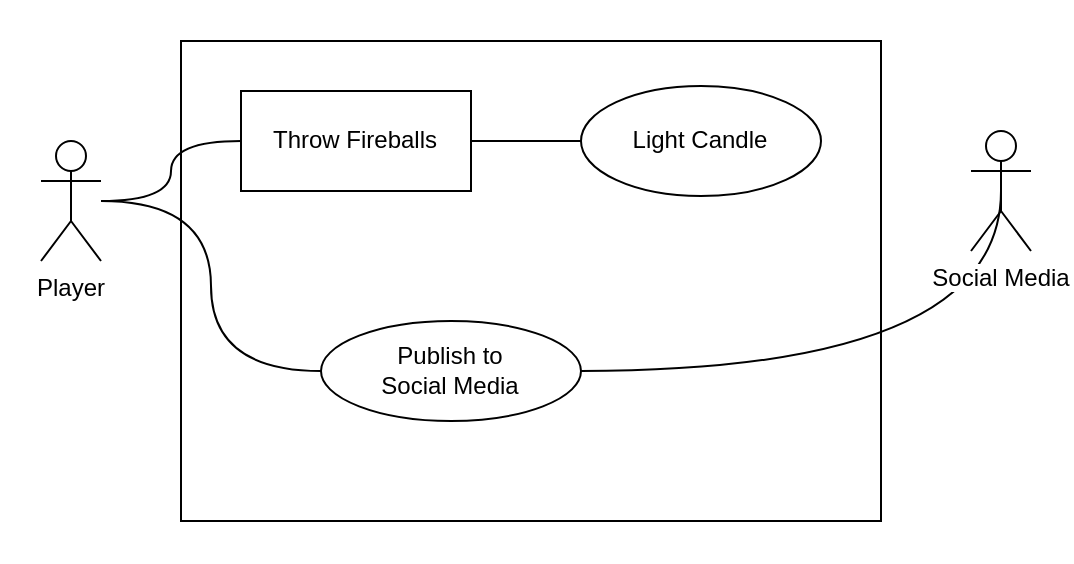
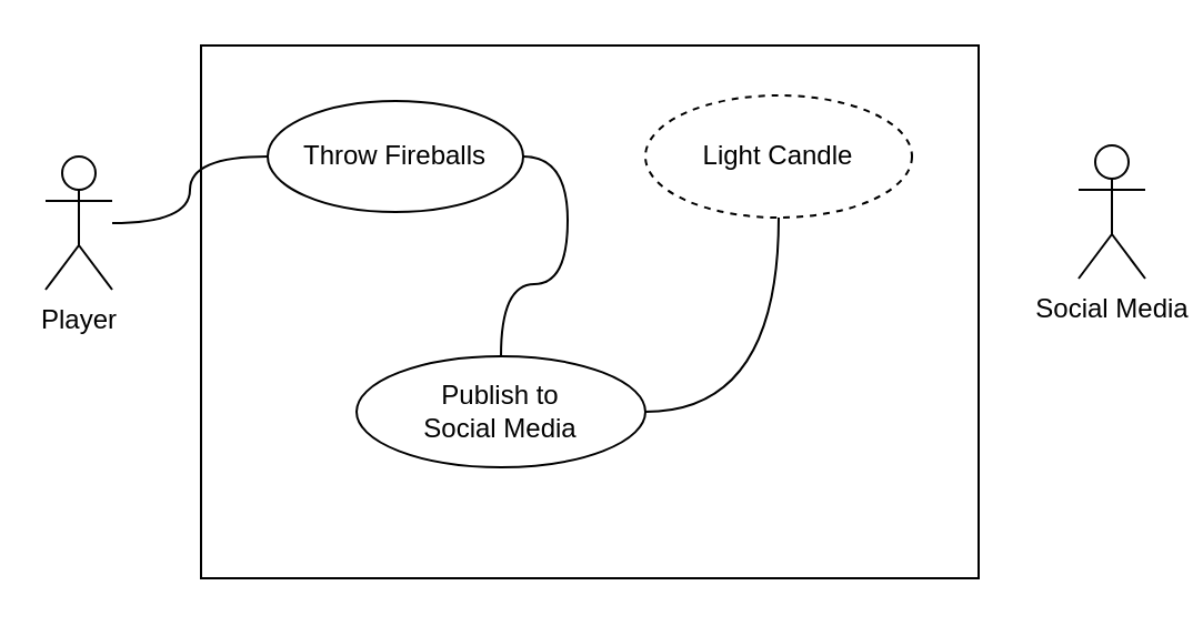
  <mxCell id="0" />
  <mxCell id="1" parent="0" />
  <mxCell id="2" value="" style="rounded=0;whiteSpace=wrap;html=1;fillColor=none;" parent="1" vertex="1"><mxGeometry x="90" y="20" width="350" height="240" as="geometry" /></mxCell>
  <mxCell id="3" style="edgeStyle=orthogonalEdgeStyle;curved=1;rounded=0;orthogonalLoop=1;jettySize=auto;html=1;entryX=0;entryY=0.5;entryDx=0;entryDy=0;strokeColor=none;endArrow=none;endFill=0;" parent="1" source="6" target="8" edge="1"><mxGeometry relative="1" as="geometry" /></mxCell>
  <mxCell id="4" style="edgeStyle=orthogonalEdgeStyle;curved=1;rounded=0;orthogonalLoop=1;jettySize=auto;html=1;entryX=0;entryY=0.5;entryDx=0;entryDy=0;endArrow=none;endFill=0;" parent="1" source="6" target="8" edge="1"><mxGeometry relative="1" as="geometry" /></mxCell>
- <mxCell id="5" style="edgeStyle=orthogonalEdgeStyle;curved=1;rounded=0;orthogonalLoop=1;jettySize=auto;html=1;entryX=0;entryY=0.5;entryDx=0;entryDy=0;endArrow=none;endFill=0;" parent="1" source="6" target="11" edge="1"><mxGeometry relative="1" as="geometry" /></mxCell>
  <mxCell id="6" value="Player" style="shape=umlActor;verticalLabelPosition=bottom;labelBackgroundColor=#ffffff;verticalAlign=top;html=1;" parent="1" vertex="1"><mxGeometry x="20" y="70" width="30" height="60" as="geometry" /></mxCell>
- <mxCell id="7" style="edgeStyle=orthogonalEdgeStyle;curved=1;rounded=0;orthogonalLoop=1;jettySize=auto;html=1;exitX=1;exitY=0.5;exitDx=0;exitDy=0;entryX=0;entryY=0.5;entryDx=0;entryDy=0;endArrow=none;endFill=0;" parent="1" source="8" target="9" edge="1"><mxGeometry relative="1" as="geometry" /></mxCell>
- <mxCell id="8" value="Throw Fireballs" style="whiteSpace=wrap;html=1;fillColor=none;rounded=0;" parent="1" vertex="1"><mxGeometry x="120" y="45" width="115" height="50" as="geometry" /></mxCell>
- <mxCell id="9" value="Light Candle" style="ellipse;whiteSpace=wrap;html=1;fillColor=none;" parent="1" vertex="1"><mxGeometry x="290" y="42.5" width="120" height="55" as="geometry" /></mxCell>
- <mxCell id="10" style="edgeStyle=orthogonalEdgeStyle;curved=1;rounded=0;orthogonalLoop=1;jettySize=auto;html=1;exitX=1;exitY=0.5;exitDx=0;exitDy=0;entryX=0.5;entryY=0.5;entryDx=0;entryDy=0;entryPerimeter=0;endArrow=none;endFill=0;" parent="1" source="11" target="12" edge="1"><mxGeometry relative="1" as="geometry" /></mxCell>
+ <mxCell id="7" style="edgeStyle=orthogonalEdgeStyle;curved=1;rounded=0;orthogonalLoop=1;jettySize=auto;html=1;exitX=1;exitY=0.5;exitDx=0;exitDy=0;endArrow=none;endFill=0;" parent="1" source="8" target="11" edge="1"><mxGeometry relative="1" as="geometry" /></mxCell>
+ <mxCell id="8" value="Throw Fireballs" style="ellipse;whiteSpace=wrap;html=1;fillColor=none;" parent="1" vertex="1"><mxGeometry x="120" y="45" width="115" height="50" as="geometry" /></mxCell>
+ <mxCell id="9" value="Light Candle" style="ellipse;whiteSpace=wrap;html=1;fillColor=none;dashed=1;" parent="1" vertex="1"><mxGeometry x="290" y="42.5" width="120" height="55" as="geometry" /></mxCell>
+ <mxCell id="10" style="edgeStyle=orthogonalEdgeStyle;curved=1;rounded=0;orthogonalLoop=1;jettySize=auto;html=1;exitX=1;exitY=0.5;exitDx=0;exitDy=0;endArrow=none;endFill=0;" parent="1" source="11" target="9" edge="1"><mxGeometry relative="1" as="geometry" /></mxCell>
  <mxCell id="11" value="Publish to&lt;br&gt;Social Media" style="ellipse;whiteSpace=wrap;html=1;fillColor=none;" parent="1" vertex="1"><mxGeometry x="160" y="160" width="130" height="50" as="geometry" /></mxCell>
  <mxCell id="12" value="Social Media" style="shape=umlActor;verticalLabelPosition=bottom;labelBackgroundColor=#ffffff;verticalAlign=top;html=1;fillColor=none;" parent="1" vertex="1"><mxGeometry x="485" y="65" width="30" height="60" as="geometry" /></mxCell>
